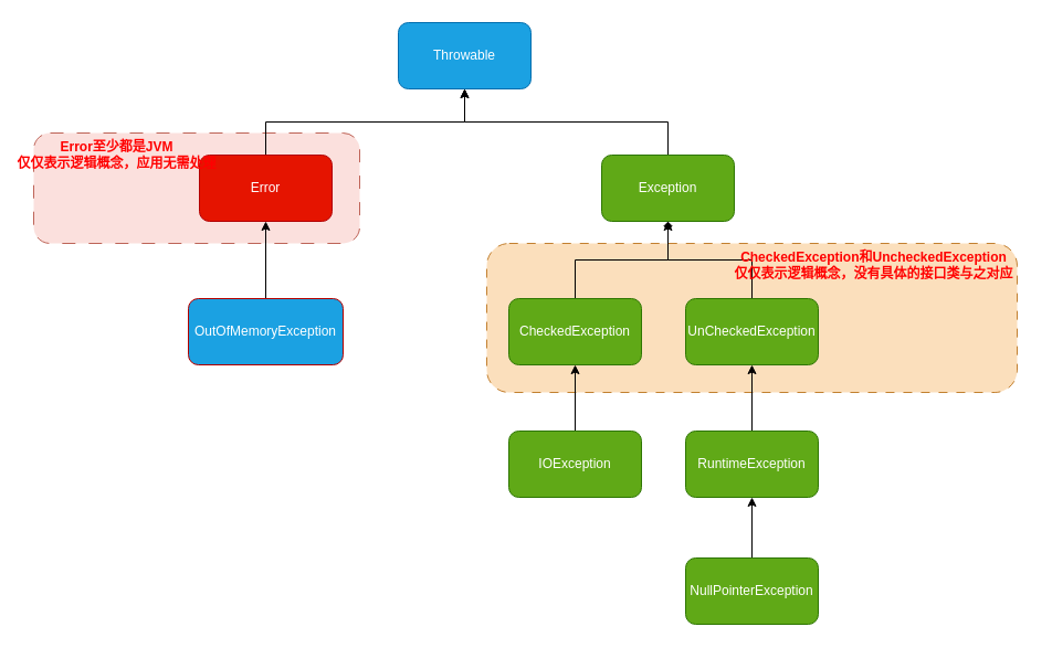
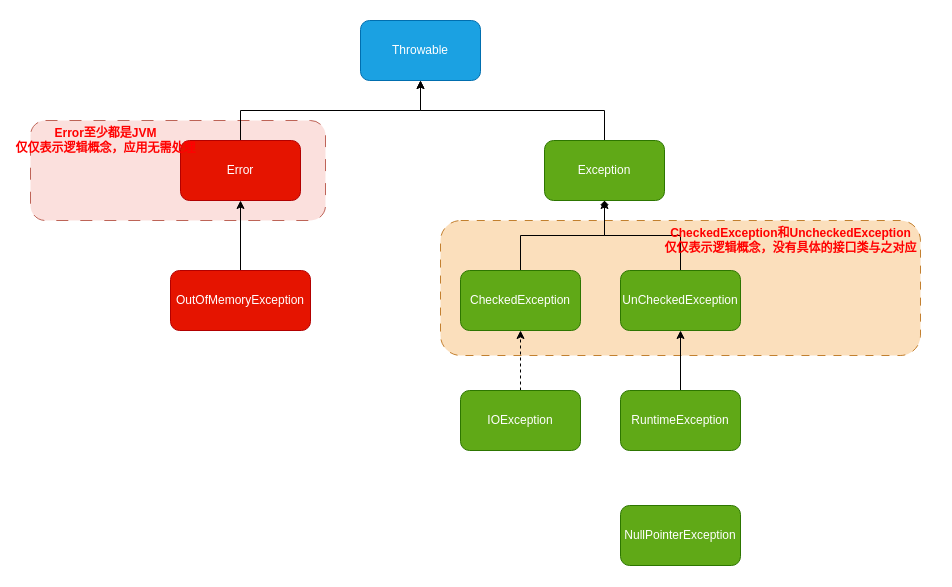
  <mxCell id="0" />
  <mxCell id="1" parent="0" />
  <mxCell id="2" value="" style="rounded=1;whiteSpace=wrap;html=1;glass=0;dashed=1;strokeWidth=1;fontStyle=1;dashPattern=8 8;opacity=80;fillColor=#fad7ac;strokeColor=#b46504;" parent="1" vertex="1"><mxGeometry x="440" y="220" width="480" height="135" as="geometry" /></mxCell>
  <mxCell id="3" value="" style="rounded=1;whiteSpace=wrap;html=1;glass=0;strokeWidth=1;fillColor=#fad9d5;strokeColor=#ae4132;fontStyle=1;dashed=1;dashPattern=12 12;shadow=0;opacity=80;" parent="1" vertex="1"><mxGeometry x="30" y="120" width="295" height="100" as="geometry" /></mxCell>
  <mxCell id="4" value="Throwable" style="rounded=1;whiteSpace=wrap;html=1;fillColor=#1ba1e2;fontColor=#ffffff;strokeColor=#006EAF;" parent="1" vertex="1"><mxGeometry x="360" y="20" width="120" height="60" as="geometry" /></mxCell>
  <mxCell id="5" style="edgeStyle=orthogonalEdgeStyle;rounded=0;orthogonalLoop=1;jettySize=auto;html=1;exitX=0.5;exitY=0;exitDx=0;exitDy=0;entryX=0.5;entryY=1;entryDx=0;entryDy=0;" parent="1" source="6" target="4" edge="1"><mxGeometry relative="1" as="geometry" /></mxCell>
  <mxCell id="6" value="Error" style="rounded=1;whiteSpace=wrap;html=1;fillColor=#e51400;fontColor=#ffffff;strokeColor=#B20000;" parent="1" vertex="1"><mxGeometry x="180" y="140" width="120" height="60" as="geometry" /></mxCell>
  <mxCell id="7" style="edgeStyle=orthogonalEdgeStyle;rounded=0;orthogonalLoop=1;jettySize=auto;html=1;exitX=0.5;exitY=0;exitDx=0;exitDy=0;entryX=0.5;entryY=1;entryDx=0;entryDy=0;" parent="1" source="8" target="4" edge="1"><mxGeometry relative="1" as="geometry"><mxPoint x="490" y="100" as="targetPoint" /></mxGeometry></mxCell>
  <mxCell id="8" value="Exception" style="rounded=1;whiteSpace=wrap;html=1;fillColor=#60a917;strokeColor=#2D7600;fontColor=#ffffff;" parent="1" vertex="1"><mxGeometry x="544" y="140" width="120" height="60" as="geometry" /></mxCell>
  <mxCell id="9" style="edgeStyle=orthogonalEdgeStyle;rounded=0;orthogonalLoop=1;jettySize=auto;html=1;exitX=0.5;exitY=0;exitDx=0;exitDy=0;entryX=0.5;entryY=1;entryDx=0;entryDy=0;" parent="1" source="10" target="6" edge="1"><mxGeometry relative="1" as="geometry" /></mxCell>
- <mxCell id="10" value="OutOfMemoryException" style="rounded=1;whiteSpace=wrap;html=1;fillColor=#1ba1e2;fontColor=#ffffff;strokeColor=#B20000;" parent="1" vertex="1"><mxGeometry x="170" y="270" width="140" height="60" as="geometry" /></mxCell>
+ <mxCell id="10" value="OutOfMemoryException" style="rounded=1;whiteSpace=wrap;html=1;fillColor=#e51400;fontColor=#ffffff;strokeColor=#B20000;" parent="1" vertex="1"><mxGeometry x="170" y="270" width="140" height="60" as="geometry" /></mxCell>
  <mxCell id="11" style="edgeStyle=orthogonalEdgeStyle;rounded=0;orthogonalLoop=1;jettySize=auto;html=1;exitX=0.5;exitY=0;exitDx=0;exitDy=0;entryX=0.5;entryY=1;entryDx=0;entryDy=0;" parent="1" source="12" target="8" edge="1"><mxGeometry relative="1" as="geometry" /></mxCell>
  <mxCell id="12" value="CheckedException" style="rounded=1;whiteSpace=wrap;html=1;fillColor=#60a917;fontColor=#ffffff;strokeColor=#2D7600;" parent="1" vertex="1"><mxGeometry x="460" y="270" width="120" height="60" as="geometry" /></mxCell>
  <mxCell id="13" style="edgeStyle=orthogonalEdgeStyle;rounded=0;orthogonalLoop=1;jettySize=auto;html=1;exitX=0.5;exitY=0;exitDx=0;exitDy=0;entryX=0.5;entryY=1;entryDx=0;entryDy=0;endArrow=diamond;" parent="1" source="14" target="8" edge="1"><mxGeometry relative="1" as="geometry" /></mxCell>
  <mxCell id="14" value="UnCheckedException" style="rounded=1;whiteSpace=wrap;html=1;fillColor=#60a917;fontColor=#ffffff;strokeColor=#2D7600;" parent="1" vertex="1"><mxGeometry x="620" y="270" width="120" height="60" as="geometry" /></mxCell>
- <mxCell id="15" style="edgeStyle=orthogonalEdgeStyle;rounded=0;orthogonalLoop=1;jettySize=auto;html=1;exitX=0.5;exitY=0;exitDx=0;exitDy=0;entryX=0.5;entryY=1;entryDx=0;entryDy=0;" parent="1" source="16" target="12" edge="1"><mxGeometry relative="1" as="geometry" /></mxCell>
+ <mxCell id="15" style="edgeStyle=orthogonalEdgeStyle;rounded=0;orthogonalLoop=1;jettySize=auto;html=1;exitX=0.5;exitY=0;exitDx=0;exitDy=0;entryX=0.5;entryY=1;entryDx=0;entryDy=0;dashed=1;" parent="1" source="16" target="12" edge="1"><mxGeometry relative="1" as="geometry" /></mxCell>
  <mxCell id="16" value="IOException" style="rounded=1;whiteSpace=wrap;html=1;fillColor=#60a917;fontColor=#ffffff;strokeColor=#2D7600;" parent="1" vertex="1"><mxGeometry x="460" y="390" width="120" height="60" as="geometry" /></mxCell>
  <mxCell id="17" style="edgeStyle=orthogonalEdgeStyle;rounded=0;orthogonalLoop=1;jettySize=auto;html=1;exitX=0.5;exitY=0;exitDx=0;exitDy=0;entryX=0.5;entryY=1;entryDx=0;entryDy=0;" parent="1" source="18" target="14" edge="1"><mxGeometry relative="1" as="geometry" /></mxCell>
  <mxCell id="18" value="RuntimeException" style="rounded=1;whiteSpace=wrap;html=1;fillColor=#60a917;fontColor=#ffffff;strokeColor=#2D7600;" parent="1" vertex="1"><mxGeometry x="620" y="390" width="120" height="60" as="geometry" /></mxCell>
- <mxCell id="19" style="edgeStyle=orthogonalEdgeStyle;rounded=0;orthogonalLoop=1;jettySize=auto;html=1;exitX=0.5;exitY=0;exitDx=0;exitDy=0;entryX=0.5;entryY=1;entryDx=0;entryDy=0;" parent="1" source="20" target="18" edge="1"><mxGeometry relative="1" as="geometry" /></mxCell>
  <mxCell id="20" value="NullPointerException" style="rounded=1;whiteSpace=wrap;html=1;fillColor=#60a917;fontColor=#ffffff;strokeColor=#2D7600;" parent="1" vertex="1"><mxGeometry x="620" y="505" width="120" height="60" as="geometry" /></mxCell>
  <mxCell id="21" value="Error至少都是JVM&lt;br&gt;仅仅表示逻辑概念，应用无需处理" style="text;align=center;verticalAlign=middle;resizable=0;points=[];autosize=1;strokeColor=none;fillColor=none;fontColor=#FF0000;html=1;fontStyle=1;rounded=0;" parent="1" vertex="1"><mxGeometry x="20" y="120" width="170" height="40" as="geometry" /></mxCell>
  <mxCell id="22" value="CheckedException和UncheckedException&lt;br&gt;仅仅表示逻辑概念，没有具体的接口类与之对应" style="text;align=center;verticalAlign=middle;resizable=0;points=[];autosize=1;strokeColor=none;fillColor=none;fontColor=#FF0000;html=1;fontStyle=1;rounded=0;dashed=1;dashPattern=8 8;" parent="1" vertex="1"><mxGeometry x="650" y="220" width="280" height="40" as="geometry" /></mxCell>
